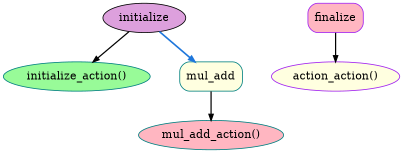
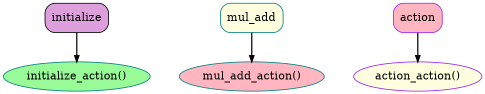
  digraph {
    nodesep=.5
    node [color=teal fillcolor=lightyellow fontcolor=black shape=box style="rounded,filled"]
    edge [arrowhead=normal arrowsize=0.75 arrowtail=normal color=black dir=forward fillcolor=black fontcolor=black headport=c penwidth=1.5 tailport=c]
-   n1 [color=black fillcolor=plum label=initialize shape=ellipse]
+   n1 [color=black fillcolor=plum label=initialize]
    n2 [fillcolor=palegreen label="initialize_action()" shape=ellipse style=filled]
    n3 [label=mul_add]
    n4 [fillcolor=lightpink label="mul_add_action()" shape=ellipse style=filled]
-   n5 [color=purple fillcolor=lightpink label=finalize]
+   n5 [color=purple fillcolor=lightpink label=action]
    n6 [color=purple label="action_action()" shape=ellipse style=filled]
    n1 -> n2
-   n1 -> n3 [color="#1d76db" fillcolor="#1d76db" style=bold penwidth=""]
    n3 -> n4
    n5 -> n6
  }
